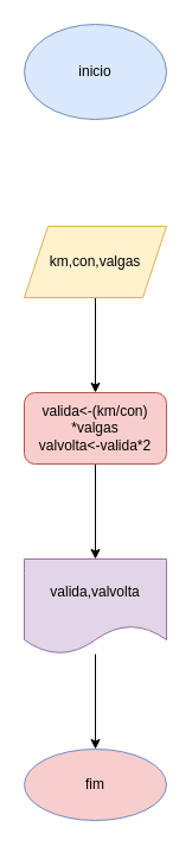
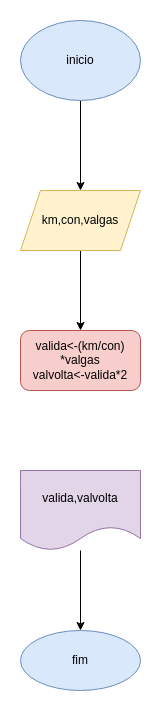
  <mxCell id="0" />
  <mxCell id="1" parent="0" />
+ <mxCell id="2" value="" style="edgeStyle=orthogonalEdgeStyle;rounded=0;orthogonalLoop=1;jettySize=auto;html=1;" edge="1" parent="1" source="3" target="5"><mxGeometry relative="1" as="geometry" /></mxCell>
  <mxCell id="3" value="inicio" style="ellipse;whiteSpace=wrap;html=1;fillColor=#dae8fc;strokeColor=#6c8ebf;" vertex="1" parent="1"><mxGeometry x="20" y="20" width="120" height="80" as="geometry" /></mxCell>
  <mxCell id="4" value="" style="edgeStyle=orthogonalEdgeStyle;rounded=0;orthogonalLoop=1;jettySize=auto;html=1;" edge="1" parent="1" source="5" target="7"><mxGeometry relative="1" as="geometry" /></mxCell>
  <mxCell id="5" value="km,con,valgas" style="shape=parallelogram;perimeter=parallelogramPerimeter;whiteSpace=wrap;html=1;fixedSize=1;fillColor=#fff2cc;strokeColor=#d6b656;" vertex="1" parent="1"><mxGeometry x="20" y="190" width="120" height="60" as="geometry" /></mxCell>
- <mxCell id="6" value="" style="edgeStyle=orthogonalEdgeStyle;rounded=0;orthogonalLoop=1;jettySize=auto;html=1;" edge="1" parent="1" source="7" target="9"><mxGeometry relative="1" as="geometry" /></mxCell>
  <mxCell id="7" value="valida&amp;lt;-(km/con) *valgas&lt;br&gt;valvolta&amp;lt;-valida*2" style="whiteSpace=wrap;html=1;fillColor=#f8cecc;strokeColor=#b85450;rounded=1;" vertex="1" parent="1"><mxGeometry x="20" y="330" width="120" height="60" as="geometry" /></mxCell>
  <mxCell id="8" value="" style="edgeStyle=orthogonalEdgeStyle;rounded=0;orthogonalLoop=1;jettySize=auto;html=1;" edge="1" parent="1" source="9" target="10"><mxGeometry relative="1" as="geometry" /></mxCell>
  <mxCell id="9" value="valida,valvolta" style="shape=document;whiteSpace=wrap;html=1;boundedLbl=1;fillColor=#e1d5e7;strokeColor=#9673a6;" vertex="1" parent="1"><mxGeometry x="20" y="470" width="120" height="80" as="geometry" /></mxCell>
- <mxCell id="10" value="fim" style="ellipse;whiteSpace=wrap;html=1;fillColor=#f8cecc;strokeColor=#6c8ebf;" vertex="1" parent="1"><mxGeometry x="20" y="630" width="120" height="60" as="geometry" /></mxCell>
+ <mxCell id="10" value="fim" style="ellipse;whiteSpace=wrap;html=1;fillColor=#dae8fc;strokeColor=#6c8ebf;" vertex="1" parent="1"><mxGeometry x="20" y="630" width="120" height="60" as="geometry" /></mxCell>
